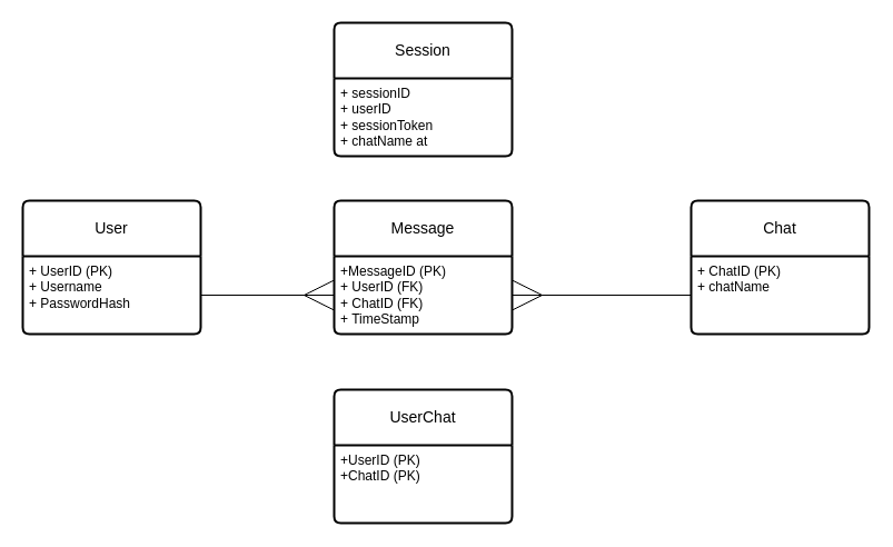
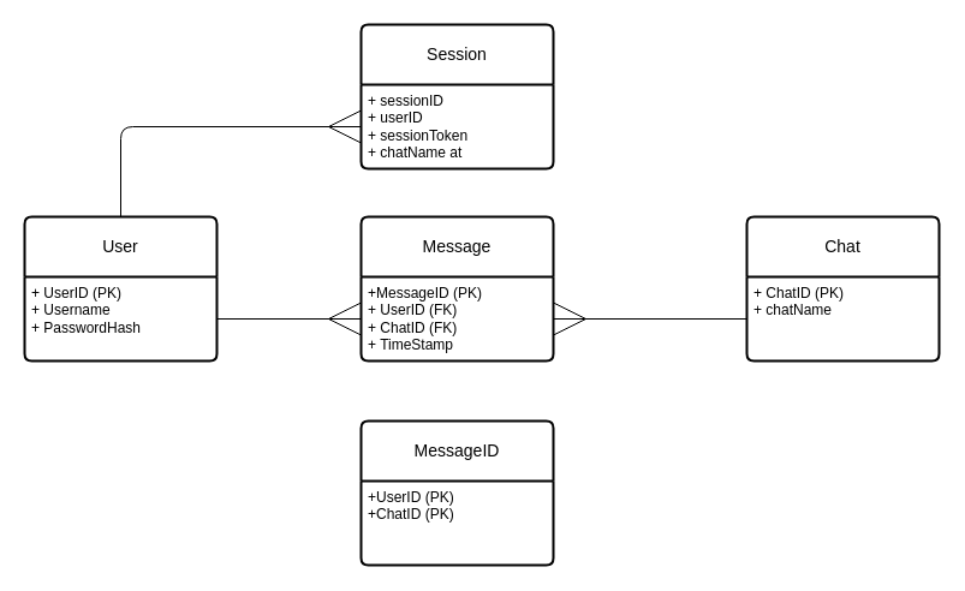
  <mxCell id="0" />
  <mxCell id="1" parent="0" />
+ <mxCell id="2" style="edgeStyle=none;html=1;entryX=0;entryY=0.5;entryDx=0;entryDy=0;endArrow=ERmany;endFill=0;endSize=25;" edge="1" parent="1" source="3" target="14"><mxGeometry relative="1" as="geometry"><Array as="points"><mxPoint x="100" y="105" /></Array></mxGeometry></mxCell>
  <mxCell id="3" value="User" style="swimlane;childLayout=stackLayout;horizontal=1;startSize=50;horizontalStack=0;rounded=1;fontSize=14;fontStyle=0;strokeWidth=2;resizeParent=0;resizeLast=1;shadow=0;dashed=0;align=center;arcSize=4;whiteSpace=wrap;html=1;" parent="1" vertex="1"><mxGeometry x="20" y="180" width="160" height="120" as="geometry" /></mxCell>
  <mxCell id="4" value="+ UserID (PK)&lt;div&gt;+ Username&lt;/div&gt;&lt;div&gt;+ PasswordHash&lt;/div&gt;" style="align=left;strokeColor=none;fillColor=none;spacingLeft=4;fontSize=12;verticalAlign=top;resizable=0;rotatable=0;part=1;html=1;" parent="3" vertex="1"><mxGeometry y="50" width="160" height="70" as="geometry" /></mxCell>
  <mxCell id="5" value="Chat" style="swimlane;childLayout=stackLayout;horizontal=1;startSize=50;horizontalStack=0;rounded=1;fontSize=14;fontStyle=0;strokeWidth=2;resizeParent=0;resizeLast=1;shadow=0;dashed=0;align=center;arcSize=4;whiteSpace=wrap;html=1;" parent="1" vertex="1"><mxGeometry x="621" y="180" width="160" height="120" as="geometry" /></mxCell>
  <mxCell id="6" value="+ ChatID (PK)&lt;div&gt;+ chatName&lt;/div&gt;" style="align=left;strokeColor=none;fillColor=none;spacingLeft=4;fontSize=12;verticalAlign=top;resizable=0;rotatable=0;part=1;html=1;" parent="5" vertex="1"><mxGeometry y="50" width="160" height="70" as="geometry" /></mxCell>
  <mxCell id="7" value="Message" style="swimlane;childLayout=stackLayout;horizontal=1;startSize=50;horizontalStack=0;rounded=1;fontSize=14;fontStyle=0;strokeWidth=2;resizeParent=0;resizeLast=1;shadow=0;dashed=0;align=center;arcSize=4;whiteSpace=wrap;html=1;" parent="1" vertex="1"><mxGeometry x="300" y="180" width="160" height="120" as="geometry" /></mxCell>
  <mxCell id="8" value="+MessageID (PK)&lt;br&gt;&lt;div&gt;+ UserID (FK)&lt;/div&gt;&lt;div&gt;+ ChatID (FK)&lt;/div&gt;&lt;div&gt;+ TimeStamp&lt;/div&gt;" style="align=left;strokeColor=none;fillColor=none;spacingLeft=4;fontSize=12;verticalAlign=top;resizable=0;rotatable=0;part=1;html=1;" parent="7" vertex="1"><mxGeometry y="50" width="160" height="70" as="geometry" /></mxCell>
  <mxCell id="9" style="edgeStyle=none;html=1;entryX=0;entryY=0.5;entryDx=0;entryDy=0;endArrow=ERmany;endFill=0;strokeWidth=1;endSize=25;" parent="1" source="4" target="8" edge="1"><mxGeometry relative="1" as="geometry" /></mxCell>
  <mxCell id="10" style="edgeStyle=none;html=1;entryX=1;entryY=0.5;entryDx=0;entryDy=0;endArrow=ERmany;endFill=0;endSize=25;" parent="1" source="6" target="8" edge="1"><mxGeometry relative="1" as="geometry" /></mxCell>
- <mxCell id="11" value="UserChat" style="swimlane;childLayout=stackLayout;horizontal=1;startSize=50;horizontalStack=0;rounded=1;fontSize=14;fontStyle=0;strokeWidth=2;resizeParent=0;resizeLast=1;shadow=0;dashed=0;align=center;arcSize=4;whiteSpace=wrap;html=1;" parent="1" vertex="1"><mxGeometry x="300" y="350" width="160" height="120" as="geometry" /></mxCell>
+ <mxCell id="11" value="MessageID" style="swimlane;childLayout=stackLayout;horizontal=1;startSize=50;horizontalStack=0;rounded=1;fontSize=14;fontStyle=0;strokeWidth=2;resizeParent=0;resizeLast=1;shadow=0;dashed=0;align=center;arcSize=4;whiteSpace=wrap;html=1;" parent="1" vertex="1"><mxGeometry x="300" y="350" width="160" height="120" as="geometry" /></mxCell>
  <mxCell id="12" value="+UserID (PK)&lt;br&gt;+ChatID (PK)" style="align=left;strokeColor=none;fillColor=none;spacingLeft=4;fontSize=12;verticalAlign=top;resizable=0;rotatable=0;part=1;html=1;" parent="11" vertex="1"><mxGeometry y="50" width="160" height="70" as="geometry" /></mxCell>
  <mxCell id="13" value="Session" style="swimlane;childLayout=stackLayout;horizontal=1;startSize=50;horizontalStack=0;rounded=1;fontSize=14;fontStyle=0;strokeWidth=2;resizeParent=0;resizeLast=1;shadow=0;dashed=0;align=center;arcSize=4;whiteSpace=wrap;html=1;" vertex="1" parent="1"><mxGeometry x="300" y="20" width="160" height="120" as="geometry" /></mxCell>
  <mxCell id="14" value="+ sessionID&lt;br&gt;&lt;div&gt;+ userID&lt;/div&gt;&lt;div&gt;+ sessionToken&lt;/div&gt;&lt;div&gt;+ chatName at&lt;/div&gt;" style="align=left;strokeColor=none;fillColor=none;spacingLeft=4;fontSize=12;verticalAlign=top;resizable=0;rotatable=0;part=1;html=1;" vertex="1" parent="13"><mxGeometry y="50" width="160" height="70" as="geometry" /></mxCell>
